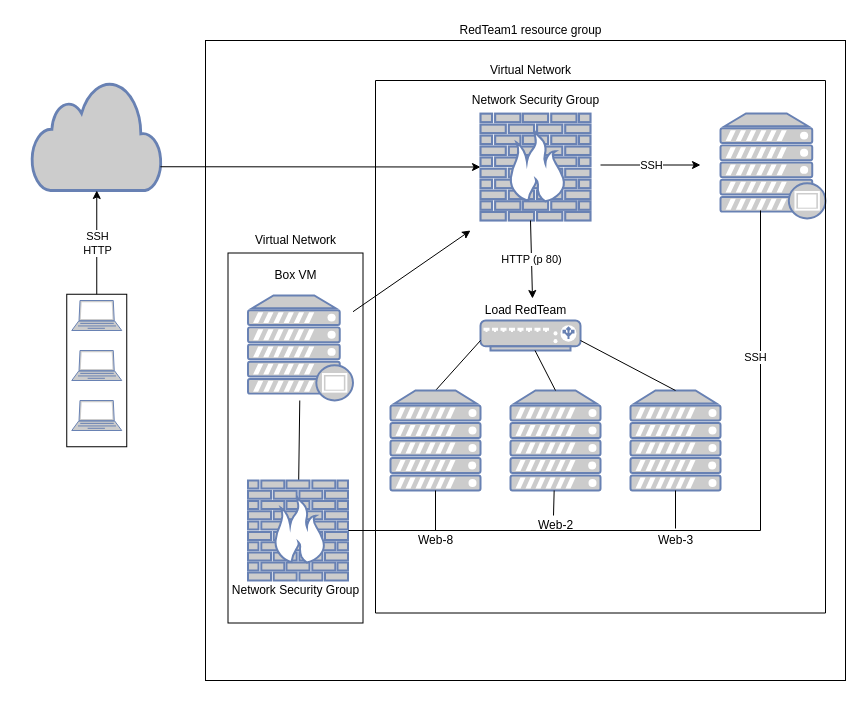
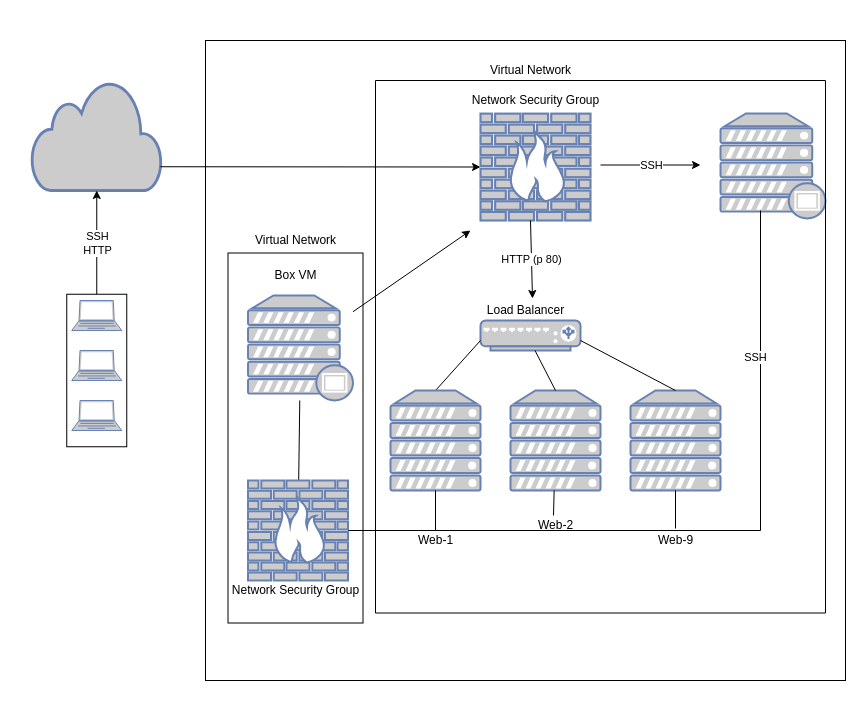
  <mxCell id="0" />
  <mxCell id="1" parent="0" />
  <mxCell id="2" value="" style="rounded=0;whiteSpace=wrap;html=1;fillColor=none;rotation=-90;" vertex="1" parent="1"><mxGeometry x="110" y="370" width="370" height="135" as="geometry" /></mxCell>
  <mxCell id="3" value="" style="whiteSpace=wrap;html=1;aspect=fixed;fillColor=none;" vertex="1" parent="1"><mxGeometry x="205" y="40" width="640" height="640" as="geometry" /></mxCell>
  <mxCell id="4" value="" style="fontColor=#0066CC;verticalAlign=top;verticalLabelPosition=bottom;labelPosition=center;align=center;html=1;outlineConnect=0;fillColor=#CCCCCC;strokeColor=#6881B3;gradientColor=none;gradientDirection=north;strokeWidth=2;shape=mxgraph.networks.laptop;" vertex="1" parent="1"><mxGeometry x="71.25" y="350" width="50" height="30" as="geometry" /></mxCell>
  <mxCell id="5" value="" style="fontColor=#0066CC;verticalAlign=top;verticalLabelPosition=bottom;labelPosition=center;align=center;html=1;outlineConnect=0;fillColor=#CCCCCC;strokeColor=#6881B3;gradientColor=none;gradientDirection=north;strokeWidth=2;shape=mxgraph.networks.laptop;" vertex="1" parent="1"><mxGeometry x="71.25" y="300" width="50" height="30" as="geometry" /></mxCell>
  <mxCell id="6" value="" style="fontColor=#0066CC;verticalAlign=top;verticalLabelPosition=bottom;labelPosition=center;align=center;html=1;outlineConnect=0;fillColor=#CCCCCC;strokeColor=#6881B3;gradientColor=none;gradientDirection=north;strokeWidth=2;shape=mxgraph.networks.laptop;" vertex="1" parent="1"><mxGeometry x="71.25" y="400" width="50" height="30" as="geometry" /></mxCell>
  <mxCell id="7" value="" style="rounded=0;whiteSpace=wrap;html=1;rotation=-90;fillColor=none;" vertex="1" parent="1"><mxGeometry y="340" width="152.5" height="60" as="geometry" x="20" /></mxCell>
  <mxCell id="8" value="" style="html=1;outlineConnect=0;fillColor=#CCCCCC;strokeColor=#6881B3;gradientColor=none;gradientDirection=north;strokeWidth=2;shape=mxgraph.networks.cloud;fontColor=#ffffff;" vertex="1" parent="1"><mxGeometry x="31.25" y="80" width="130" height="110" as="geometry" /></mxCell>
  <mxCell id="9" value="" style="endArrow=classic;html=1;entryX=0.5;entryY=1;entryDx=0;entryDy=0;entryPerimeter=0;exitX=1;exitY=0.5;exitDx=0;exitDy=0;" edge="1" parent="1" source="7" target="8"><mxGeometry relative="1" as="geometry"><mxPoint x="80" y="285" as="sourcePoint" /><mxPoint x="180" y="285" as="targetPoint" /></mxGeometry></mxCell>
  <mxCell id="10" value="SSH&lt;br&gt;HTTP" style="edgeLabel;resizable=0;html=1;align=center;verticalAlign=middle;" connectable="0" vertex="1" parent="9"><mxGeometry relative="1" as="geometry"><mxPoint y="1" as="offset" /></mxGeometry></mxCell>
  <mxCell id="11" value="" style="endArrow=classic;html=1;exitX=0.99;exitY=0.784;exitDx=0;exitDy=0;exitPerimeter=0;" edge="1" parent="1" source="8" target="12"><mxGeometry relative="1" as="geometry"><mxPoint x="380" y="165.75" as="sourcePoint" /><mxPoint x="480" y="165.75" as="targetPoint" /></mxGeometry></mxCell>
  <mxCell id="12" value="" style="fontColor=#0066CC;verticalAlign=top;verticalLabelPosition=bottom;labelPosition=center;align=center;html=1;outlineConnect=0;fillColor=#CCCCCC;strokeColor=#6881B3;gradientColor=none;gradientDirection=north;strokeWidth=2;shape=mxgraph.networks.firewall;" vertex="1" parent="1"><mxGeometry x="480" y="113.13" width="110" height="106.87" as="geometry" /></mxCell>
  <mxCell id="13" value="" style="endArrow=classic;html=1;" edge="1" parent="1"><mxGeometry relative="1" as="geometry"><mxPoint x="600" y="164.5" as="sourcePoint" /><mxPoint x="700" y="164.5" as="targetPoint" /></mxGeometry></mxCell>
  <mxCell id="14" value="SSH" style="edgeLabel;resizable=0;html=1;align=center;verticalAlign=middle;" connectable="0" vertex="1" parent="13"><mxGeometry relative="1" as="geometry" /></mxCell>
  <mxCell id="15" value="" style="fontColor=#0066CC;verticalAlign=top;verticalLabelPosition=bottom;labelPosition=center;align=center;html=1;outlineConnect=0;fillColor=#CCCCCC;strokeColor=#6881B3;gradientColor=none;gradientDirection=north;strokeWidth=2;shape=mxgraph.networks.proxy_server;" vertex="1" parent="1"><mxGeometry x="720" y="113" width="105" height="105" as="geometry" /></mxCell>
  <mxCell id="16" value="" style="endArrow=classic;html=1;" edge="1" parent="1"><mxGeometry relative="1" as="geometry"><mxPoint x="530" y="220" as="sourcePoint" /><mxPoint x="532" y="298" as="targetPoint" /></mxGeometry></mxCell>
  <mxCell id="17" value="HTTP (p 80)" style="edgeLabel;resizable=0;html=1;align=center;verticalAlign=middle;" connectable="0" vertex="1" parent="16"><mxGeometry relative="1" as="geometry" /></mxCell>
  <mxCell id="18" value="" style="fontColor=#0066CC;verticalAlign=top;verticalLabelPosition=bottom;labelPosition=center;align=center;html=1;outlineConnect=0;fillColor=#CCCCCC;strokeColor=#6881B3;gradientColor=none;gradientDirection=north;strokeWidth=2;shape=mxgraph.networks.load_balancer;" vertex="1" parent="1"><mxGeometry x="480" y="320" width="100" height="30" as="geometry" /></mxCell>
  <mxCell id="19" value="" style="endArrow=none;html=1;exitX=0.5;exitY=0;exitDx=0;exitDy=0;exitPerimeter=0;" edge="1" parent="1" source="20"><mxGeometry width="50" height="50" relative="1" as="geometry"><mxPoint x="430" y="390" as="sourcePoint" /><mxPoint x="480" y="340" as="targetPoint" /></mxGeometry></mxCell>
  <mxCell id="20" value="" style="fontColor=#0066CC;verticalAlign=top;verticalLabelPosition=bottom;labelPosition=center;align=center;html=1;outlineConnect=0;fillColor=#CCCCCC;strokeColor=#6881B3;gradientColor=none;gradientDirection=north;strokeWidth=2;shape=mxgraph.networks.server;" vertex="1" parent="1"><mxGeometry x="390" y="390" width="90" height="100" as="geometry" /></mxCell>
  <mxCell id="21" value="" style="fontColor=#0066CC;verticalAlign=top;verticalLabelPosition=bottom;labelPosition=center;align=center;html=1;outlineConnect=0;fillColor=#CCCCCC;strokeColor=#6881B3;gradientColor=none;gradientDirection=north;strokeWidth=2;shape=mxgraph.networks.server;" vertex="1" parent="1"><mxGeometry x="510" y="390" width="90" height="100" as="geometry" /></mxCell>
  <mxCell id="22" value="" style="fontColor=#0066CC;verticalAlign=top;verticalLabelPosition=bottom;labelPosition=center;align=center;html=1;outlineConnect=0;fillColor=#CCCCCC;strokeColor=#6881B3;gradientColor=none;gradientDirection=north;strokeWidth=2;shape=mxgraph.networks.server;" vertex="1" parent="1"><mxGeometry x="630" y="390" width="90" height="100" as="geometry" /></mxCell>
  <mxCell id="23" value="" style="endArrow=none;html=1;exitX=0.5;exitY=0;exitDx=0;exitDy=0;exitPerimeter=0;" edge="1" parent="1" source="21"><mxGeometry width="50" height="50" relative="1" as="geometry"><mxPoint x="534.5" y="400" as="sourcePoint" /><mxPoint x="534.5" y="350" as="targetPoint" /></mxGeometry></mxCell>
  <mxCell id="24" value="" style="endArrow=none;html=1;exitX=0.5;exitY=0;exitDx=0;exitDy=0;exitPerimeter=0;" edge="1" parent="1" source="22"><mxGeometry width="50" height="50" relative="1" as="geometry"><mxPoint x="610" y="390" as="sourcePoint" /><mxPoint x="580" y="340" as="targetPoint" /></mxGeometry></mxCell>
  <mxCell id="25" value="" style="endArrow=none;html=1;" edge="1" parent="1"><mxGeometry width="50" height="50" relative="1" as="geometry"><mxPoint x="760" y="530" as="sourcePoint" /><mxPoint x="760" y="210" as="targetPoint" /></mxGeometry></mxCell>
  <mxCell id="26" value="SSH" style="edgeLabel;html=1;align=center;verticalAlign=middle;resizable=0;points=[];" vertex="1" connectable="0" parent="25"><mxGeometry x="0.087" y="6" relative="1" as="geometry"><mxPoint as="offset" /></mxGeometry></mxCell>
  <mxCell id="27" value="" style="endArrow=none;html=1;startArrow=none;" edge="1" parent="1" source="32"><mxGeometry width="50" height="50" relative="1" as="geometry"><mxPoint x="140" y="530" as="sourcePoint" /><mxPoint x="760" y="530" as="targetPoint" /></mxGeometry></mxCell>
  <mxCell id="28" value="" style="endArrow=none;html=1;exitX=0.46;exitY=0;exitDx=0;exitDy=0;exitPerimeter=0;" edge="1" parent="1" source="36" target="21"><mxGeometry width="50" height="50" relative="1" as="geometry"><mxPoint x="530" y="530" as="sourcePoint" /><mxPoint x="580" y="480" as="targetPoint" /></mxGeometry></mxCell>
  <mxCell id="29" value="" style="endArrow=none;html=1;entryX=0.5;entryY=1;entryDx=0;entryDy=0;entryPerimeter=0;" edge="1" parent="1" target="22"><mxGeometry width="50" height="50" relative="1" as="geometry"><mxPoint x="675" y="528" as="sourcePoint" /><mxPoint x="690" y="480" as="targetPoint" /></mxGeometry></mxCell>
  <mxCell id="30" value="" style="endArrow=none;html=1;" edge="1" parent="1" source="32" target="31"><mxGeometry width="50" height="50" relative="1" as="geometry"><mxPoint x="200" y="530" as="sourcePoint" /><mxPoint x="140" y="470" as="targetPoint" /></mxGeometry></mxCell>
  <mxCell id="31" value="" style="fontColor=#0066CC;verticalAlign=top;verticalLabelPosition=bottom;labelPosition=center;align=center;html=1;outlineConnect=0;fillColor=#CCCCCC;strokeColor=#6881B3;gradientColor=none;gradientDirection=north;strokeWidth=2;shape=mxgraph.networks.proxy_server;" vertex="1" parent="1"><mxGeometry x="247.5" y="295" width="105" height="105" as="geometry" /></mxCell>
  <mxCell id="32" value="" style="fontColor=#0066CC;verticalAlign=top;verticalLabelPosition=bottom;labelPosition=center;align=center;html=1;outlineConnect=0;fillColor=#CCCCCC;strokeColor=#6881B3;gradientColor=none;gradientDirection=north;strokeWidth=2;shape=mxgraph.networks.firewall;" vertex="1" parent="1"><mxGeometry x="247.5" y="480" width="100" height="100" as="geometry" /></mxCell>
  <mxCell id="33" value="Network Security Group" style="text;html=1;align=center;verticalAlign=middle;resizable=0;points=[];autosize=1;strokeColor=none;" vertex="1" parent="1"><mxGeometry x="465" y="90" width="140" height="20" as="geometry" /></mxCell>
- <mxCell id="34" value="Web-8" style="text;html=1;align=center;verticalAlign=middle;resizable=0;points=[];autosize=1;strokeColor=none;" vertex="1" parent="1"><mxGeometry x="410" y="530" width="50" height="20" as="geometry" /></mxCell>
+ <mxCell id="34" value="Web-1" style="text;html=1;align=center;verticalAlign=middle;resizable=0;points=[];autosize=1;strokeColor=none;" vertex="1" parent="1"><mxGeometry x="410" y="530" width="50" height="20" as="geometry" /></mxCell>
  <mxCell id="35" value="" style="endArrow=none;html=1;entryX=0.5;entryY=1;entryDx=0;entryDy=0;entryPerimeter=0;" edge="1" parent="1" target="20"><mxGeometry width="50" height="50" relative="1" as="geometry"><mxPoint x="435" y="530" as="sourcePoint" /><mxPoint x="490" y="480" as="targetPoint" /></mxGeometry></mxCell>
  <mxCell id="36" value="Web-2" style="text;html=1;align=center;verticalAlign=middle;resizable=0;points=[];autosize=1;strokeColor=none;" vertex="1" parent="1"><mxGeometry x="530" y="515" width="50" height="20" as="geometry" /></mxCell>
- <mxCell id="37" value="Web-3" style="text;html=1;align=center;verticalAlign=middle;resizable=0;points=[];autosize=1;strokeColor=none;" vertex="1" parent="1"><mxGeometry x="650" y="530" width="50" height="20" as="geometry" /></mxCell>
+ <mxCell id="37" value="Web-9" style="text;html=1;align=center;verticalAlign=middle;resizable=0;points=[];autosize=1;strokeColor=none;" vertex="1" parent="1"><mxGeometry x="650" y="530" width="50" height="20" as="geometry" /></mxCell>
  <mxCell id="38" value="Network Security Group" style="text;html=1;align=center;verticalAlign=middle;resizable=0;points=[];autosize=1;strokeColor=none;" vertex="1" parent="1"><mxGeometry x="225" y="580" width="140" height="20" as="geometry" /></mxCell>
- <mxCell id="39" value="Load RedTeam" style="text;html=1;align=center;verticalAlign=middle;resizable=0;points=[];autosize=1;strokeColor=none;" vertex="1" parent="1"><mxGeometry x="480" y="300" width="90" height="20" as="geometry" /></mxCell>
+ <mxCell id="39" value="Load Balancer" style="text;html=1;align=center;verticalAlign=middle;resizable=0;points=[];autosize=1;strokeColor=none;" vertex="1" parent="1"><mxGeometry x="480" y="300" width="90" height="20" as="geometry" /></mxCell>
  <mxCell id="40" value="Box VM" style="text;html=1;align=center;verticalAlign=middle;resizable=0;points=[];autosize=1;strokeColor=none;" vertex="1" parent="1"><mxGeometry x="260" y="265" width="70" height="20" as="geometry" /></mxCell>
- <mxCell id="41" value="RedTeam1 resource group" style="text;html=1;align=center;verticalAlign=middle;resizable=0;points=[];autosize=1;strokeColor=none;" vertex="1" parent="1"><mxGeometry x="450" y="20" width="160" height="20" as="geometry" /></mxCell>
  <mxCell id="42" value="" style="endArrow=classic;html=1;" edge="1" parent="1" source="31"><mxGeometry relative="1" as="geometry"><mxPoint x="340" y="330" as="sourcePoint" /><mxPoint x="470" y="230" as="targetPoint" /></mxGeometry></mxCell>
  <mxCell id="43" value="" style="swimlane;startSize=0;fillColor=none;" vertex="1" parent="1"><mxGeometry x="375" y="80" width="450" height="532.5" as="geometry" /></mxCell>
  <mxCell id="44" value="Virtual Network" style="text;html=1;align=center;verticalAlign=middle;resizable=0;points=[];autosize=1;strokeColor=none;" vertex="1" parent="1"><mxGeometry x="480" y="60" width="100" height="20" as="geometry" /></mxCell>
  <mxCell id="45" value="Virtual Network" style="text;html=1;align=center;verticalAlign=middle;resizable=0;points=[];autosize=1;strokeColor=none;" vertex="1" parent="1"><mxGeometry x="245" y="230" width="100" height="20" as="geometry" /></mxCell>
